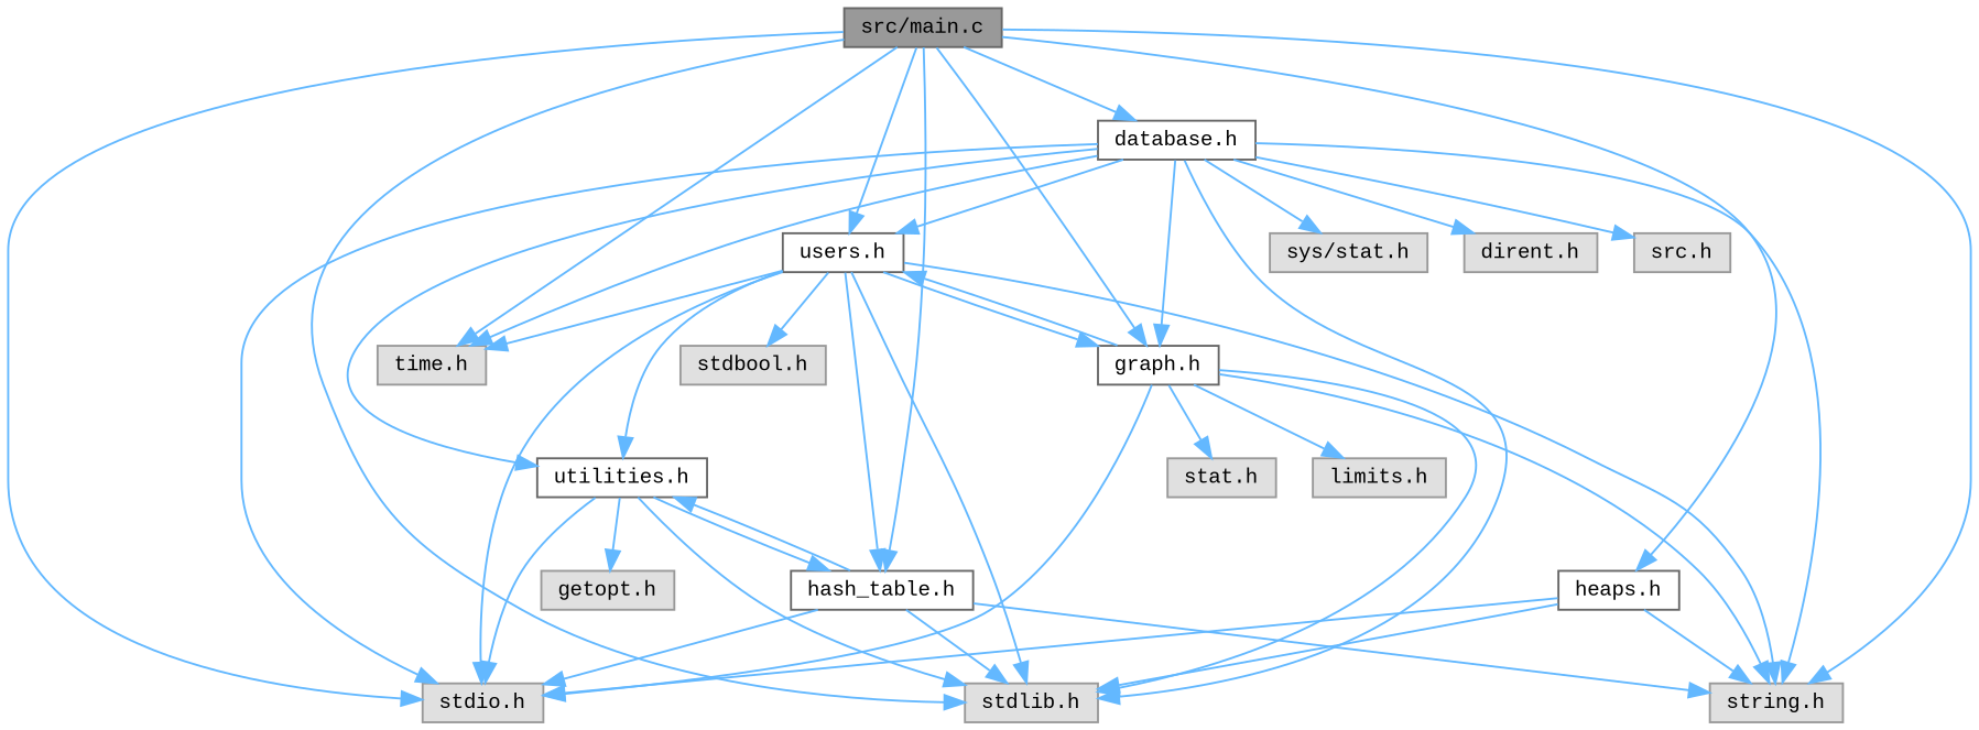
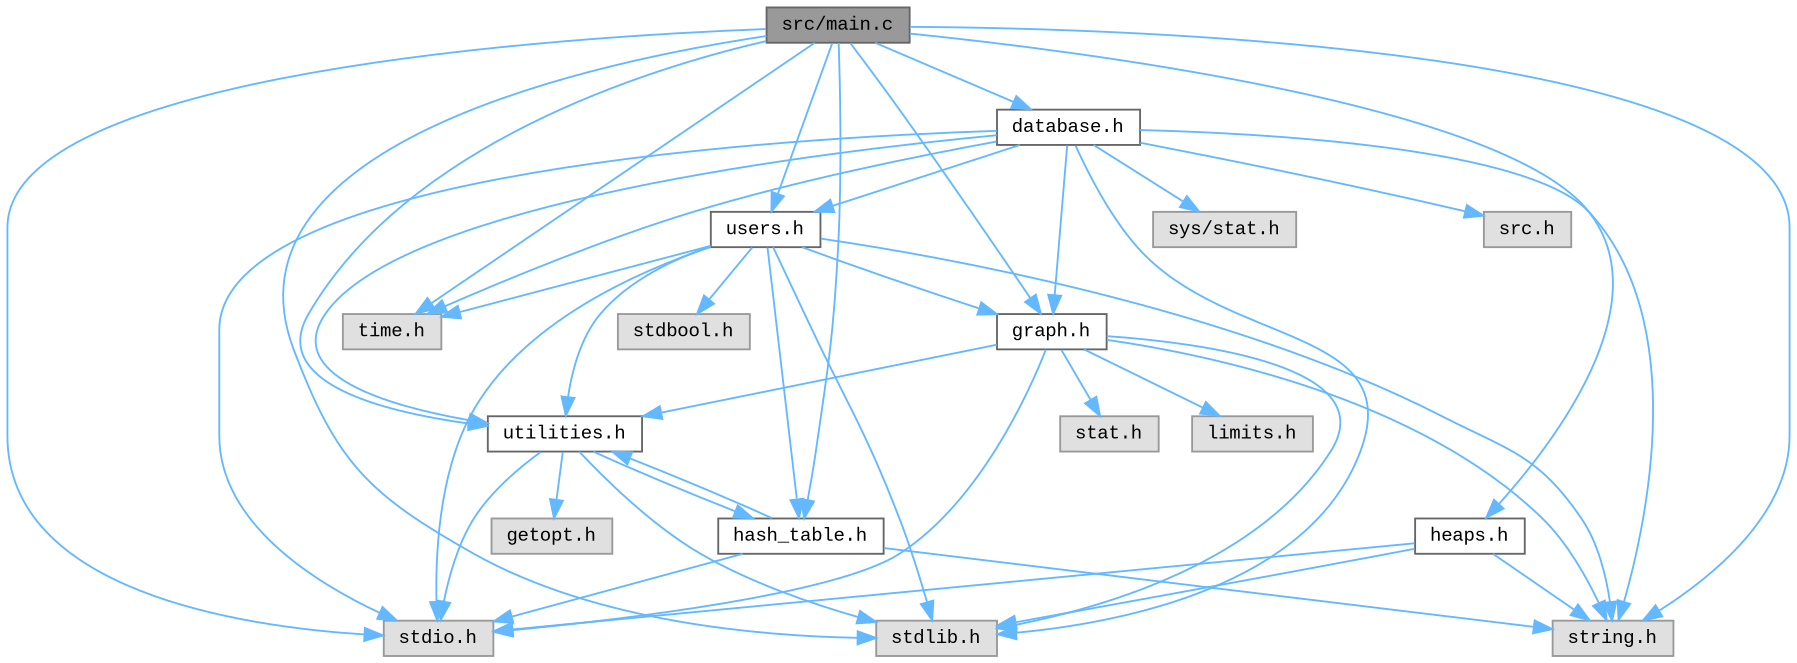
  digraph {
    fontname="Liberation Mono"
    node [color=grey60 fillcolor="#E0E0E0" fontname="Liberation Mono" fontsize=10 shape=box style=filled]
    edge [color=steelblue1 fontname="Liberation Mono" fontsize=10 labelfontname=Helvetica labelfontsize=10 style=solid]
    n1 [color=gray40 fillcolor=grey60 fontcolor=black height=0.2 label="src/main.c" width=0.4]
    n2 [height=0.2 label="stdio.h" width=0.4]
    n3 [height=0.2 label="stdlib.h" width=0.4]
    n4 [height=0.2 label="string.h" width=0.4]
    n5 [height=0.2 label="time.h" width=0.4]
    n6 [color=grey40 fillcolor=white height=0.2 label="users.h" width=0.4]
    n7 [color=grey40 fillcolor=white height=0.2 label="utilities.h" width=0.4]
    n8 [color=grey40 fillcolor=white height=0.2 label="hash_table.h" width=0.4]
    n9 [color=grey40 fillcolor=white height=0.2 label="graph.h" width=0.4]
    n10 [color=grey40 fillcolor=white height=0.2 label="heaps.h" width=0.4]
    n11 [color=grey40 fillcolor=white height=0.2 label="database.h" width=0.4]
    n12 [height=0.2 label="stdbool.h" width=0.4]
    n13 [height=0.2 label="getopt.h" width=0.4]
    n14 [height=0.2 label="stat.h" width=0.4]
    n15 [height=0.2 label="limits.h" width=0.4]
    n16 [height=0.2 label="sys/stat.h" width=0.4]
-   n17 [height=0.2 label="dirent.h" width=0.4]
    n18 [height=0.2 label="src.h" width=0.4]
    n1 -> n2
    n1 -> n3
    n1 -> n4
    n1 -> n5
    n1 -> n6
+   n1 -> n7
    n1 -> n8
    n1 -> n9
    n1 -> n10
    n1 -> n11
    n6 -> n2
    n6 -> n3
    n6 -> n4
    n6 -> n5
    n6 -> n7
    n6 -> n8
    n6 -> n9
    n6 -> n12
    n7 -> n2
    n7 -> n3
    n7 -> n8
    n7 -> n13
    n8 -> n2
-   n8 -> n3
    n8 -> n4
    n8 -> n7
    n9 -> n2
    n9 -> n3
    n9 -> n4
-   n9 -> n6
+   n9 -> n7
    n9 -> n14
    n9 -> n15
    n10 -> n2
    n10 -> n3
    n10 -> n4
    n11 -> n2
    n11 -> n3
    n11 -> n4
    n11 -> n5
    n11 -> n6
    n11 -> n7
    n11 -> n9
    n11 -> n16
-   n11 -> n17
    n11 -> n18
  }
